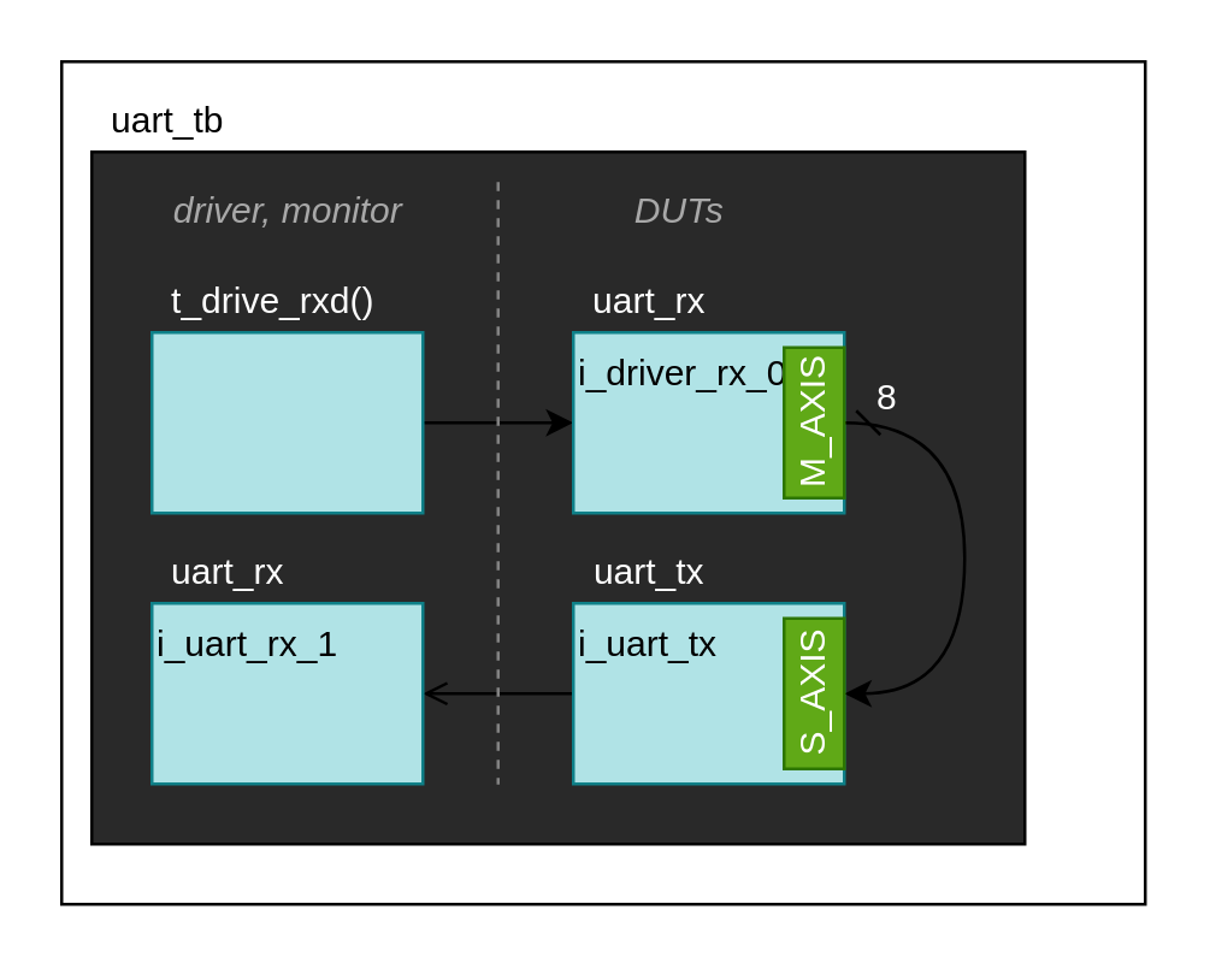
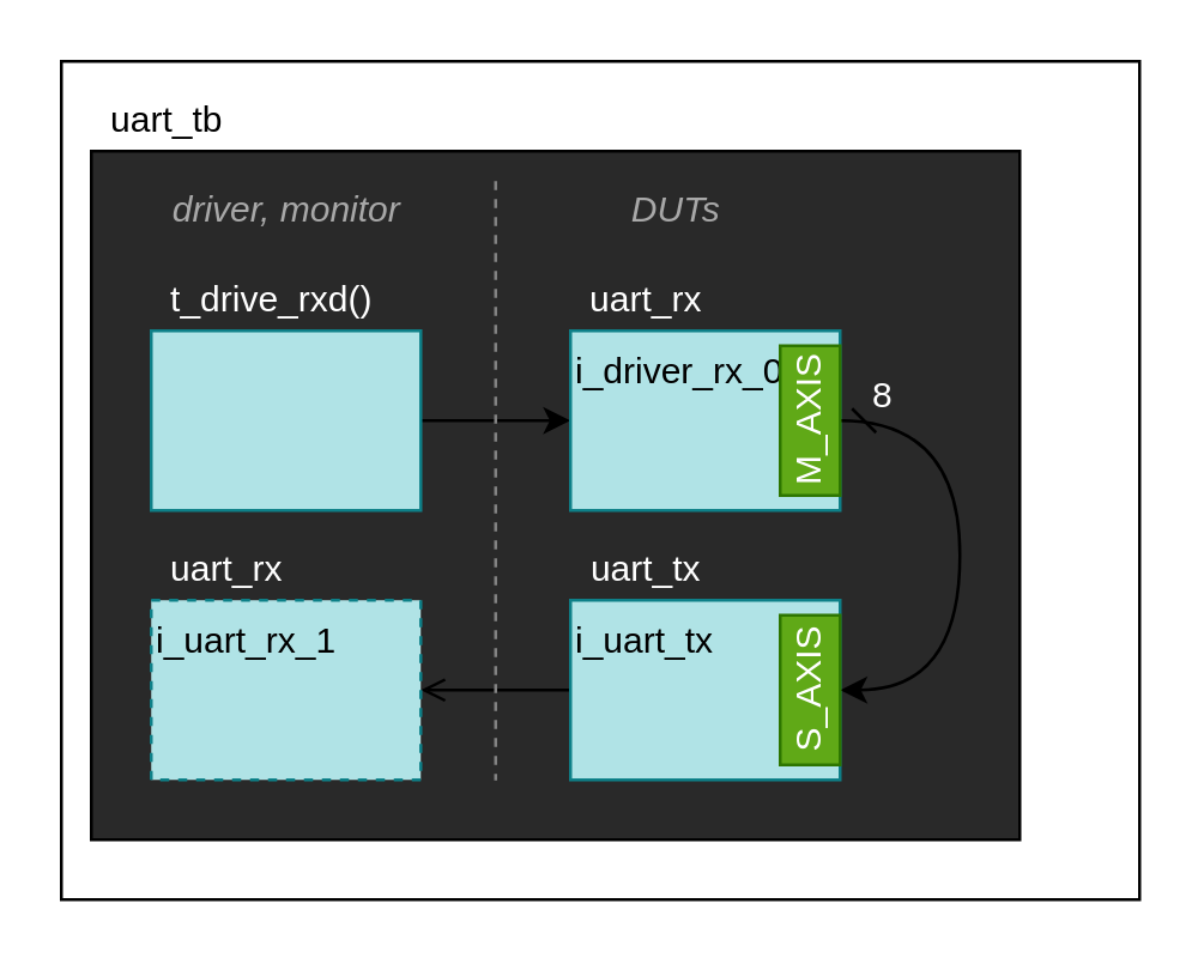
  <mxCell id="0" />
  <mxCell id="1" parent="0" />
  <mxCell id="2" value="" style="whiteSpace=wrap;html=1;fontColor=#A8A8A8;fillColor=none;strokeColor=#000000;" vertex="1" parent="1"><mxGeometry x="20" y="20" width="360" height="280" as="geometry" /></mxCell>
  <mxCell id="3" value="" style="whiteSpace=wrap;html=1;fillColor=#292929;" vertex="1" parent="1"><mxGeometry x="30" y="50" width="310" height="230" as="geometry" /></mxCell>
  <mxCell id="4" value="uart_tb" style="text;html=1;resizable=0;autosize=1;align=center;verticalAlign=middle;points=[];fillColor=none;strokeColor=none;rounded=0;fontColor=#000000;" vertex="1" parent="1"><mxGeometry x="30" y="30" width="50" height="20" as="geometry" /></mxCell>
  <mxCell id="5" style="edgeStyle=none;html=1;exitX=1;exitY=0.5;exitDx=0;exitDy=0;entryX=0;entryY=0.5;entryDx=0;entryDy=0;fontColor=#FFFFFF;" edge="1" parent="1" source="6" target="7"><mxGeometry relative="1" as="geometry" /></mxCell>
  <mxCell id="6" value="" style="whiteSpace=wrap;html=1;fillColor=#b0e3e6;strokeColor=#0e8088;" vertex="1" parent="1"><mxGeometry x="50" y="110" width="90" height="60" as="geometry" /></mxCell>
  <mxCell id="7" value="&lt;font color=&quot;#000000&quot;&gt;i_driver_rx_0&lt;/font&gt;" style="whiteSpace=wrap;html=1;fillColor=#b0e3e6;strokeColor=#0e8088;align=left;verticalAlign=top;" vertex="1" parent="1"><mxGeometry x="190" y="110" width="90" height="60" as="geometry" /></mxCell>
  <mxCell id="8" value="uart_rx" style="text;html=1;resizable=0;autosize=1;align=center;verticalAlign=middle;points=[];fillColor=none;strokeColor=none;rounded=0;fontColor=#FFFFFF;" vertex="1" parent="1"><mxGeometry x="190" y="90" width="50" height="20" as="geometry" /></mxCell>
  <mxCell id="9" value="t_drive_rxd()" style="text;html=1;resizable=0;autosize=1;align=center;verticalAlign=middle;points=[];fillColor=none;strokeColor=none;rounded=0;fontColor=#FFFFFF;" vertex="1" parent="1"><mxGeometry x="50" y="90" width="80" height="20" as="geometry" /></mxCell>
  <mxCell id="10" style="edgeStyle=none;html=1;exitX=0;exitY=0.5;exitDx=0;exitDy=0;entryX=1;entryY=0.5;entryDx=0;entryDy=0;fontColor=#FFFFFF;endArrow=open;" edge="1" parent="1" source="11" target="13"><mxGeometry relative="1" as="geometry" /></mxCell>
  <mxCell id="11" value="&lt;font color=&quot;#000000&quot;&gt;i_uart_tx&lt;/font&gt;" style="whiteSpace=wrap;html=1;fillColor=#b0e3e6;strokeColor=#0e8088;align=left;verticalAlign=top;" vertex="1" parent="1"><mxGeometry x="190" y="200" width="90" height="60" as="geometry" /></mxCell>
  <mxCell id="12" value="uart_tx" style="text;html=1;resizable=0;autosize=1;align=center;verticalAlign=middle;points=[];fillColor=none;strokeColor=none;rounded=0;fontColor=#FFFFFF;" vertex="1" parent="1"><mxGeometry x="190" y="180" width="50" height="20" as="geometry" /></mxCell>
- <mxCell id="13" value="&lt;font color=&quot;#000000&quot;&gt;i_uart_rx_1&lt;/font&gt;" style="whiteSpace=wrap;html=1;fillColor=#b0e3e6;strokeColor=#0e8088;align=left;verticalAlign=top;" vertex="1" parent="1"><mxGeometry x="50" y="200" width="90" height="60" as="geometry" /></mxCell>
+ <mxCell id="13" value="&lt;font color=&quot;#000000&quot;&gt;i_uart_rx_1&lt;/font&gt;" style="whiteSpace=wrap;html=1;fillColor=#b0e3e6;strokeColor=#0e8088;align=left;verticalAlign=top;dashed=1;" vertex="1" parent="1"><mxGeometry x="50" y="200" width="90" height="60" as="geometry" /></mxCell>
  <mxCell id="14" value="uart_rx" style="text;html=1;resizable=0;autosize=1;align=center;verticalAlign=middle;points=[];fillColor=none;strokeColor=none;rounded=0;fontColor=#FFFFFF;" vertex="1" parent="1"><mxGeometry x="50" y="180" width="50" height="20" as="geometry" /></mxCell>
  <mxCell id="15" style="edgeStyle=orthogonalEdgeStyle;curved=1;html=1;exitX=0.5;exitY=1;exitDx=0;exitDy=0;entryX=0.5;entryY=1;entryDx=0;entryDy=0;fontColor=#FFFFFF;startArrow=dash;startFill=0;" edge="1" parent="1" source="16" target="17"><mxGeometry relative="1" as="geometry"><Array as="points"><mxPoint x="320" y="140" /><mxPoint x="320" y="230" /></Array></mxGeometry></mxCell>
  <mxCell id="16" value="M_AXIS" style="whiteSpace=wrap;html=1;rotation=-90;fillColor=#60a917;strokeColor=#2D7600;fontColor=#ffffff;" vertex="1" parent="1"><mxGeometry x="245" y="130" width="50" height="20" as="geometry" /></mxCell>
  <mxCell id="17" value="S_AXIS" style="whiteSpace=wrap;html=1;rotation=-90;fillColor=#60a917;strokeColor=#2D7600;fontColor=#ffffff;" vertex="1" parent="1"><mxGeometry x="245" y="220" width="50" height="20" as="geometry" /></mxCell>
  <mxCell id="18" value="8" style="text;html=1;resizable=0;autosize=1;align=center;verticalAlign=middle;points=[];fillColor=none;strokeColor=none;rounded=0;fontColor=#FFFFFF;" vertex="1" parent="1"><mxGeometry x="284" y="122" width="20" height="20" as="geometry" /></mxCell>
  <mxCell id="19" value="DUTs" style="text;html=1;resizable=0;autosize=1;align=center;verticalAlign=middle;points=[];fillColor=none;strokeColor=none;rounded=0;fontColor=#A8A8A8;fontStyle=2" vertex="1" parent="1"><mxGeometry x="200" y="60" width="50" height="20" as="geometry" /></mxCell>
  <mxCell id="20" value="driver, monitor" style="text;html=1;resizable=0;autosize=1;align=center;verticalAlign=middle;points=[];fillColor=none;strokeColor=none;rounded=0;fontColor=#A8A8A8;fontStyle=2" vertex="1" parent="1"><mxGeometry x="50" y="60" width="90" height="20" as="geometry" /></mxCell>
  <mxCell id="21" style="edgeStyle=none;html=1;exitX=0.371;exitY=0.115;exitDx=0;exitDy=0;entryX=0.371;entryY=0.5;entryDx=0;entryDy=0;fontColor=#FFFFFF;entryPerimeter=0;dashed=1;strokeColor=#828282;endArrow=none;endFill=0;exitPerimeter=0;" edge="1" parent="1"><mxGeometry relative="1" as="geometry"><mxPoint x="165" y="60" as="sourcePoint" /><mxPoint x="165" y="260.2" as="targetPoint" /></mxGeometry></mxCell>
